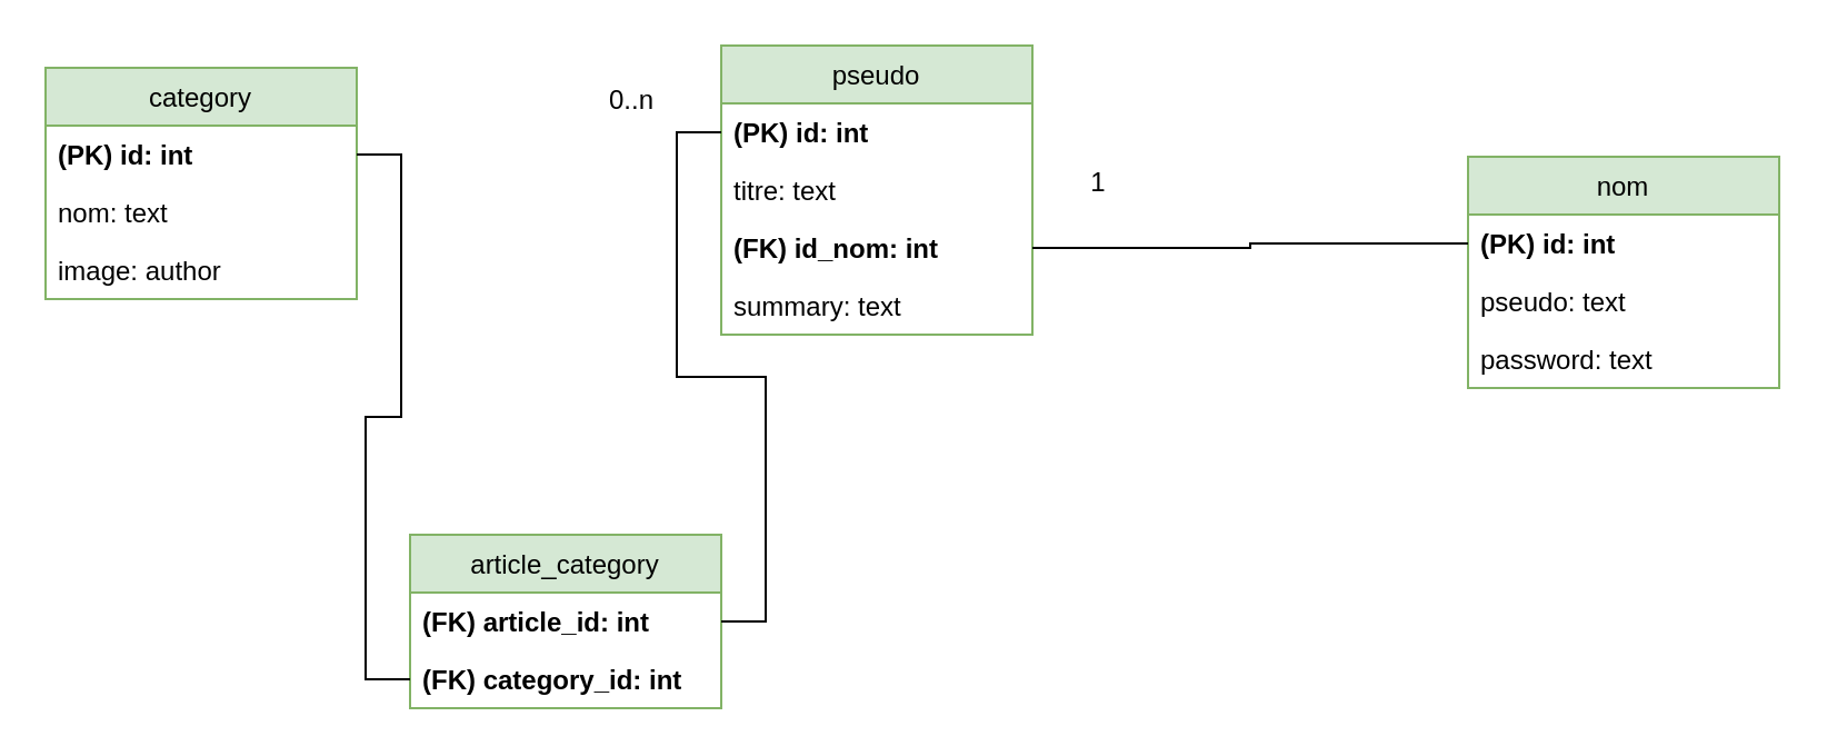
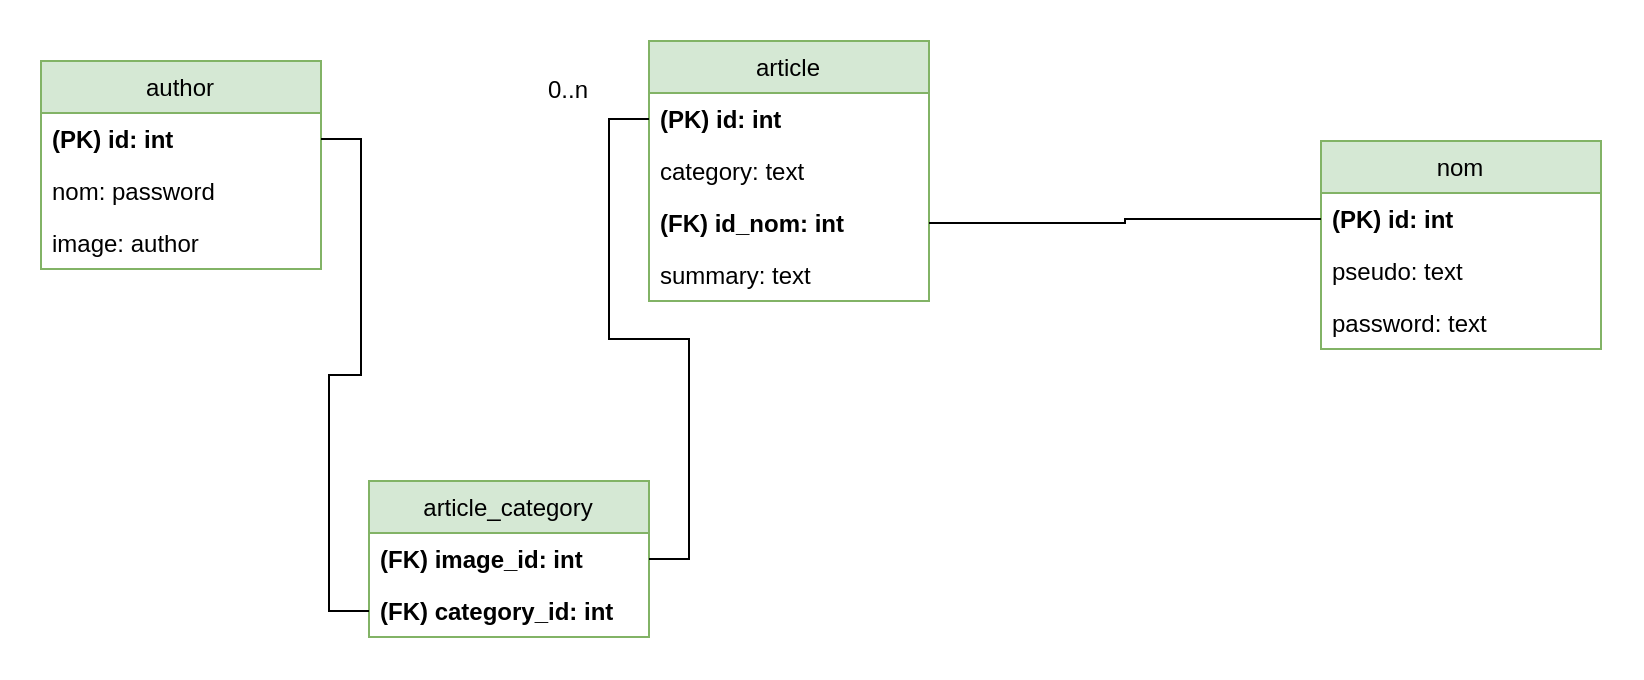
  <mxCell id="0" />
  <mxCell id="1" parent="0" />
- <mxCell id="2" value="pseudo" style="swimlane;fontStyle=0;childLayout=stackLayout;horizontal=1;startSize=26;fillColor=#d5e8d4;horizontalStack=0;resizeParent=1;resizeParentMax=0;resizeLast=0;collapsible=1;marginBottom=0;strokeColor=#82b366;" vertex="1" parent="1"><mxGeometry x="324" y="20" width="140" height="130" as="geometry" /></mxCell>
+ <mxCell id="2" value="article" style="swimlane;fontStyle=0;childLayout=stackLayout;horizontal=1;startSize=26;fillColor=#d5e8d4;horizontalStack=0;resizeParent=1;resizeParentMax=0;resizeLast=0;collapsible=1;marginBottom=0;strokeColor=#82b366;" vertex="1" parent="1"><mxGeometry x="324" y="20" width="140" height="130" as="geometry" /></mxCell>
  <mxCell id="3" value="(PK) id: int" style="text;strokeColor=none;fillColor=none;align=left;verticalAlign=top;spacingLeft=4;spacingRight=4;overflow=hidden;rotatable=0;points=[[0,0.5],[1,0.5]];portConstraint=eastwest;fontStyle=1" vertex="1" parent="2"><mxGeometry y="26" width="140" height="26" as="geometry" /></mxCell>
- <mxCell id="4" value="titre: text" style="text;strokeColor=none;fillColor=none;align=left;verticalAlign=top;spacingLeft=4;spacingRight=4;overflow=hidden;rotatable=0;points=[[0,0.5],[1,0.5]];portConstraint=eastwest;" vertex="1" parent="2"><mxGeometry y="52" width="140" height="26" as="geometry" /></mxCell>
+ <mxCell id="4" value="category: text" style="text;strokeColor=none;fillColor=none;align=left;verticalAlign=top;spacingLeft=4;spacingRight=4;overflow=hidden;rotatable=0;points=[[0,0.5],[1,0.5]];portConstraint=eastwest;" vertex="1" parent="2"><mxGeometry y="52" width="140" height="26" as="geometry" /></mxCell>
  <mxCell id="5" value="(FK) id_nom: int" style="text;strokeColor=none;fillColor=none;align=left;verticalAlign=top;spacingLeft=4;spacingRight=4;overflow=hidden;rotatable=0;points=[[0,0.5],[1,0.5]];portConstraint=eastwest;fontStyle=1" vertex="1" parent="2"><mxGeometry y="78" width="140" height="26" as="geometry" /></mxCell>
  <mxCell id="6" value="summary: text" style="text;strokeColor=none;fillColor=none;align=left;verticalAlign=top;spacingLeft=4;spacingRight=4;overflow=hidden;rotatable=0;points=[[0,0.5],[1,0.5]];portConstraint=eastwest;" vertex="1" parent="2"><mxGeometry y="104" width="140" height="26" as="geometry" /></mxCell>
  <mxCell id="7" value="nom" style="swimlane;fontStyle=0;childLayout=stackLayout;horizontal=1;startSize=26;fillColor=#d5e8d4;horizontalStack=0;resizeParent=1;resizeParentMax=0;resizeLast=0;collapsible=1;marginBottom=0;strokeColor=#82b366;" vertex="1" parent="1"><mxGeometry x="660" y="70" width="140" height="104" as="geometry" /></mxCell>
  <mxCell id="8" value="(PK) id: int" style="text;strokeColor=none;fillColor=none;align=left;verticalAlign=top;spacingLeft=4;spacingRight=4;overflow=hidden;rotatable=0;points=[[0,0.5],[1,0.5]];portConstraint=eastwest;fontStyle=1" vertex="1" parent="7"><mxGeometry y="26" width="140" height="26" as="geometry" /></mxCell>
  <mxCell id="9" value="pseudo: text" style="text;strokeColor=none;fillColor=none;align=left;verticalAlign=top;spacingLeft=4;spacingRight=4;overflow=hidden;rotatable=0;points=[[0,0.5],[1,0.5]];portConstraint=eastwest;" vertex="1" parent="7"><mxGeometry y="52" width="140" height="26" as="geometry" /></mxCell>
  <mxCell id="10" value="password: text" style="text;strokeColor=none;fillColor=none;align=left;verticalAlign=top;spacingLeft=4;spacingRight=4;overflow=hidden;rotatable=0;points=[[0,0.5],[1,0.5]];portConstraint=eastwest;" vertex="1" parent="7"><mxGeometry y="78" width="140" height="26" as="geometry" /></mxCell>
  <mxCell id="11" style="edgeStyle=orthogonalEdgeStyle;rounded=0;orthogonalLoop=1;jettySize=auto;html=1;endArrow=none;endFill=0;startArrow=none;" edge="1" parent="1" source="5" target="8"><mxGeometry relative="1" as="geometry"><mxPoint x="520" y="100" as="sourcePoint" /></mxGeometry></mxCell>
- <mxCell id="12" value="category" style="swimlane;fontStyle=0;childLayout=stackLayout;horizontal=1;startSize=26;fillColor=#d5e8d4;horizontalStack=0;resizeParent=1;resizeParentMax=0;resizeLast=0;collapsible=1;marginBottom=0;strokeColor=#82b366;" vertex="1" parent="1"><mxGeometry x="20" y="30" width="140" height="104" as="geometry" /></mxCell>
+ <mxCell id="12" value="author" style="swimlane;fontStyle=0;childLayout=stackLayout;horizontal=1;startSize=26;fillColor=#d5e8d4;horizontalStack=0;resizeParent=1;resizeParentMax=0;resizeLast=0;collapsible=1;marginBottom=0;strokeColor=#82b366;" vertex="1" parent="1"><mxGeometry x="20" y="30" width="140" height="104" as="geometry" /></mxCell>
  <mxCell id="13" value="(PK) id: int" style="text;strokeColor=none;fillColor=none;align=left;verticalAlign=top;spacingLeft=4;spacingRight=4;overflow=hidden;rotatable=0;points=[[0,0.5],[1,0.5]];portConstraint=eastwest;fontStyle=1" vertex="1" parent="12"><mxGeometry y="26" width="140" height="26" as="geometry" /></mxCell>
- <mxCell id="14" value="nom: text" style="text;strokeColor=none;fillColor=none;align=left;verticalAlign=top;spacingLeft=4;spacingRight=4;overflow=hidden;rotatable=0;points=[[0,0.5],[1,0.5]];portConstraint=eastwest;" vertex="1" parent="12"><mxGeometry y="52" width="140" height="26" as="geometry" /></mxCell>
+ <mxCell id="14" value="nom: password" style="text;strokeColor=none;fillColor=none;align=left;verticalAlign=top;spacingLeft=4;spacingRight=4;overflow=hidden;rotatable=0;points=[[0,0.5],[1,0.5]];portConstraint=eastwest;" vertex="1" parent="12"><mxGeometry y="52" width="140" height="26" as="geometry" /></mxCell>
  <mxCell id="15" value="image: author" style="text;strokeColor=none;fillColor=none;align=left;verticalAlign=top;spacingLeft=4;spacingRight=4;overflow=hidden;rotatable=0;points=[[0,0.5],[1,0.5]];portConstraint=eastwest;" vertex="1" parent="12"><mxGeometry y="78" width="140" height="26" as="geometry" /></mxCell>
  <mxCell id="16" value="article_category" style="swimlane;fontStyle=0;childLayout=stackLayout;horizontal=1;startSize=26;fillColor=#d5e8d4;horizontalStack=0;resizeParent=1;resizeParentMax=0;resizeLast=0;collapsible=1;marginBottom=0;strokeColor=#82b366;" vertex="1" parent="1"><mxGeometry x="184" y="240" width="140" height="78" as="geometry" /></mxCell>
- <mxCell id="17" value="(FK) article_id: int" style="text;strokeColor=none;fillColor=none;align=left;verticalAlign=top;spacingLeft=4;spacingRight=4;overflow=hidden;rotatable=0;points=[[0,0.5],[1,0.5]];portConstraint=eastwest;fontStyle=1" vertex="1" parent="16"><mxGeometry y="26" width="140" height="26" as="geometry" /></mxCell>
+ <mxCell id="17" value="(FK) image_id: int" style="text;strokeColor=none;fillColor=none;align=left;verticalAlign=top;spacingLeft=4;spacingRight=4;overflow=hidden;rotatable=0;points=[[0,0.5],[1,0.5]];portConstraint=eastwest;fontStyle=1" vertex="1" parent="16"><mxGeometry y="26" width="140" height="26" as="geometry" /></mxCell>
  <mxCell id="18" value="(FK) category_id: int" style="text;strokeColor=none;fillColor=none;align=left;verticalAlign=top;spacingLeft=4;spacingRight=4;overflow=hidden;rotatable=0;points=[[0,0.5],[1,0.5]];portConstraint=eastwest;fontStyle=1" vertex="1" parent="16"><mxGeometry y="52" width="140" height="26" as="geometry" /></mxCell>
  <mxCell id="19" style="edgeStyle=orthogonalEdgeStyle;rounded=0;orthogonalLoop=1;jettySize=auto;html=1;entryX=0;entryY=0.5;entryDx=0;entryDy=0;startArrow=none;startFill=0;endArrow=none;endFill=0;" edge="1" parent="1" source="17" target="3"><mxGeometry relative="1" as="geometry" /></mxCell>
  <mxCell id="20" style="edgeStyle=orthogonalEdgeStyle;rounded=0;orthogonalLoop=1;jettySize=auto;html=1;startArrow=none;startFill=0;endArrow=none;endFill=0;" edge="1" parent="1" source="18" target="13"><mxGeometry relative="1" as="geometry" /></mxCell>
- <mxCell id="21" value="1" style="text;html=1;strokeColor=none;fillColor=none;align=center;verticalAlign=middle;whiteSpace=wrap;rounded=0;" vertex="1" parent="1"><mxGeometry x="464" y="67" width="60" height="30" as="geometry" /></mxCell>
  <mxCell id="22" value="0..n" style="text;html=1;strokeColor=none;fillColor=none;align=center;verticalAlign=middle;whiteSpace=wrap;rounded=0;" vertex="1" parent="1"><mxGeometry x="254" y="30" width="60" height="30" as="geometry" /></mxCell>
